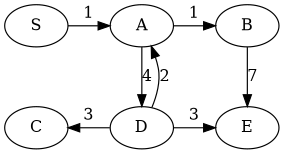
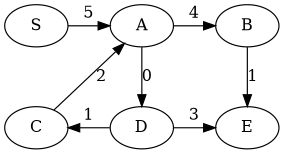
  digraph {
    C
    D
    E
    S
    A
    B
    subgraph sub_1 {
      rank=same
      C
      D
      E
    }
    subgraph sub_2 {
      rank=same
      S
      A
      B
    }
-   D -> C [constraint=false label=3]
+   D -> C [constraint=false label=1]
    D -> E [constraint=false label=3]
-   D -> A [constraint=false label=2]
-   S -> A [label=1]
-   A -> D [label=4]
-   A -> B [label=1]
-   B -> E [label=7]
+   C -> A [constraint=false label=2]
+   S -> A [label=5]
+   A -> D [label=0]
+   A -> B [label=4]
+   B -> E [label=1]
  }
